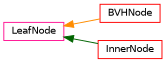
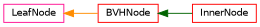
  digraph {
    rankdir=LR
    node [color=red fillcolor=white fontname=Helvetica fontsize=10 shape=record style=filled]
    edge [dir=back fontname=Helvetica fontsize=10 labelfontname=Helvetica labelfontsize=10 style=solid]
    n1 [height=0.2 label=BVHNode width=0.4]
    n2 [height=0.2 label=InnerNode width=0.4]
    n3 [color=deeppink height=0.2 label=LeafNode width=0.4]
-   n3 -> n2 [color=darkgreen]
+   n1 -> n2 [color=darkgreen]
    n3 -> n1 [color=darkorange]
  }
